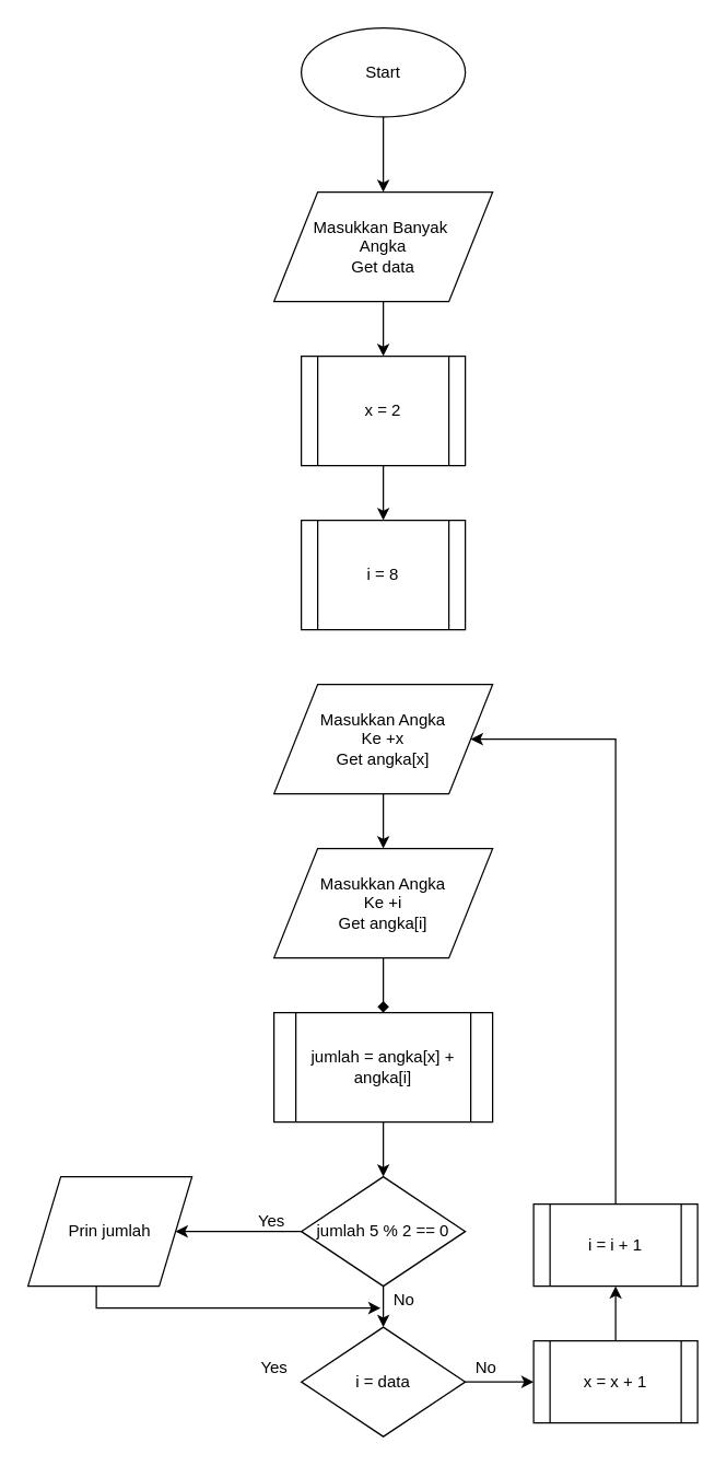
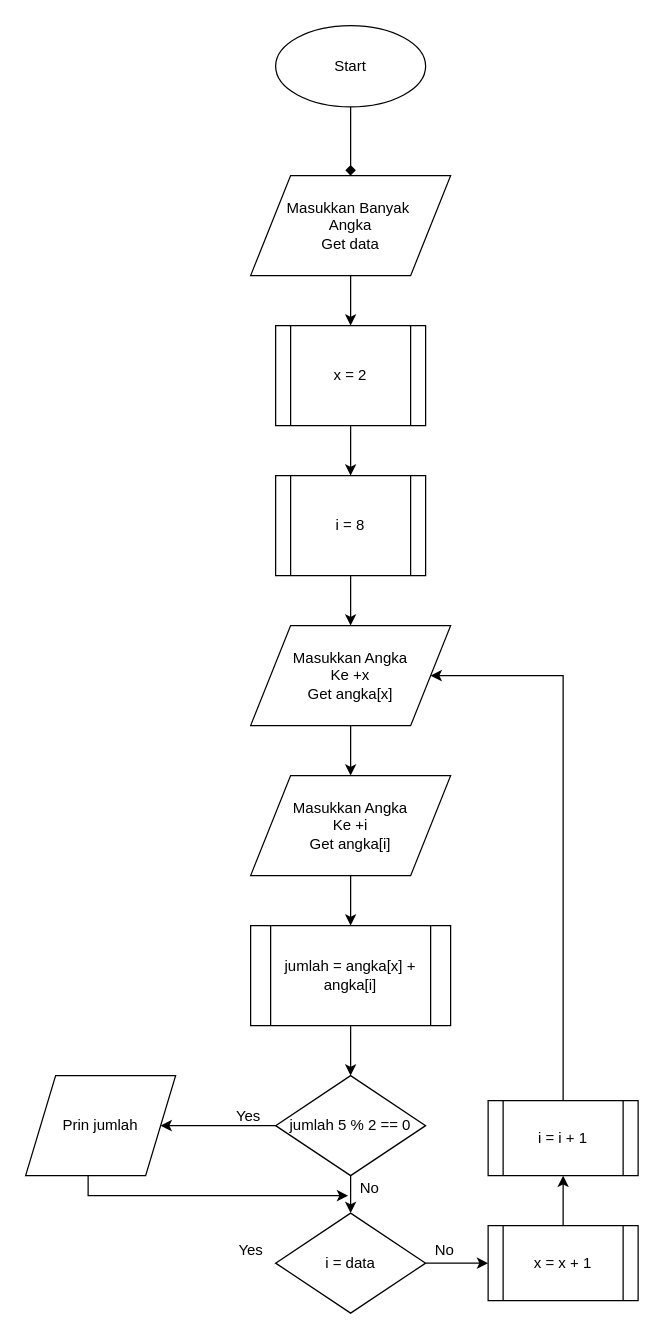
  <mxCell id="0" />
  <mxCell id="1" parent="0" />
- <mxCell id="2" value="" style="edgeStyle=orthogonalEdgeStyle;rounded=0;orthogonalLoop=1;jettySize=auto;html=1;" edge="1" parent="1" source="3" target="5"><mxGeometry relative="1" as="geometry" /></mxCell>
+ <mxCell id="2" value="" style="edgeStyle=orthogonalEdgeStyle;rounded=0;orthogonalLoop=1;jettySize=auto;html=1;endArrow=diamond;" edge="1" parent="1" source="3" target="5"><mxGeometry relative="1" as="geometry" /></mxCell>
  <mxCell id="3" value="Start" style="ellipse;whiteSpace=wrap;html=1;" vertex="1" parent="1"><mxGeometry x="220" y="20" width="120" height="65" as="geometry" /></mxCell>
  <mxCell id="4" value="" style="edgeStyle=orthogonalEdgeStyle;rounded=0;orthogonalLoop=1;jettySize=auto;html=1;" edge="1" parent="1" source="5" target="7"><mxGeometry relative="1" as="geometry" /></mxCell>
  <mxCell id="5" value="Masukkan Banyak&amp;nbsp;&lt;br&gt;Angka&lt;br&gt;Get data" style="shape=parallelogram;perimeter=parallelogramPerimeter;whiteSpace=wrap;html=1;" vertex="1" parent="1"><mxGeometry x="200" y="140" width="160" height="80" as="geometry" /></mxCell>
  <mxCell id="6" value="" style="edgeStyle=orthogonalEdgeStyle;rounded=0;orthogonalLoop=1;jettySize=auto;html=1;" edge="1" parent="1" source="7" target="9"><mxGeometry relative="1" as="geometry" /></mxCell>
  <mxCell id="7" value="x = 2" style="shape=process;whiteSpace=wrap;html=1;backgroundOutline=1;" vertex="1" parent="1"><mxGeometry x="220" y="260" width="120" height="80" as="geometry" /></mxCell>
+ <mxCell id="8" value="" style="edgeStyle=orthogonalEdgeStyle;rounded=0;orthogonalLoop=1;jettySize=auto;html=1;" edge="1" parent="1" source="9" target="11"><mxGeometry relative="1" as="geometry" /></mxCell>
  <mxCell id="9" value="i = 8" style="shape=process;whiteSpace=wrap;html=1;backgroundOutline=1;" vertex="1" parent="1"><mxGeometry x="220" y="380" width="120" height="80" as="geometry" /></mxCell>
  <mxCell id="10" value="" style="edgeStyle=orthogonalEdgeStyle;rounded=0;orthogonalLoop=1;jettySize=auto;html=1;" edge="1" parent="1" source="11" target="13"><mxGeometry relative="1" as="geometry" /></mxCell>
  <mxCell id="11" value="Masukkan Angka&lt;br&gt;Ke +x&lt;br&gt;Get angka[x]" style="shape=parallelogram;perimeter=parallelogramPerimeter;whiteSpace=wrap;html=1;" vertex="1" parent="1"><mxGeometry x="200" y="500" width="160" height="80" as="geometry" /></mxCell>
- <mxCell id="12" value="" style="edgeStyle=orthogonalEdgeStyle;rounded=0;orthogonalLoop=1;jettySize=auto;html=1;endArrow=diamond;" edge="1" parent="1" source="13" target="15"><mxGeometry relative="1" as="geometry" /></mxCell>
+ <mxCell id="12" value="" style="edgeStyle=orthogonalEdgeStyle;rounded=0;orthogonalLoop=1;jettySize=auto;html=1;" edge="1" parent="1" source="13" target="15"><mxGeometry relative="1" as="geometry" /></mxCell>
  <mxCell id="13" value="Masukkan Angka&lt;br&gt;Ke +i&lt;br&gt;Get angka[i]" style="shape=parallelogram;perimeter=parallelogramPerimeter;whiteSpace=wrap;html=1;" vertex="1" parent="1"><mxGeometry x="200" y="620" width="160" height="80" as="geometry" /></mxCell>
  <mxCell id="14" value="" style="edgeStyle=orthogonalEdgeStyle;rounded=0;orthogonalLoop=1;jettySize=auto;html=1;" edge="1" parent="1" source="15" target="18"><mxGeometry relative="1" as="geometry" /></mxCell>
  <mxCell id="15" value="jumlah = angka[x] + angka[i]" style="shape=process;whiteSpace=wrap;html=1;backgroundOutline=1;" vertex="1" parent="1"><mxGeometry x="200" y="740" width="160" height="80" as="geometry" /></mxCell>
  <mxCell id="16" style="edgeStyle=orthogonalEdgeStyle;rounded=0;orthogonalLoop=1;jettySize=auto;html=1;" edge="1" parent="1" source="18" target="20"><mxGeometry relative="1" as="geometry" /></mxCell>
  <mxCell id="17" value="" style="edgeStyle=orthogonalEdgeStyle;rounded=0;orthogonalLoop=1;jettySize=auto;html=1;" edge="1" parent="1" source="18" target="23"><mxGeometry relative="1" as="geometry" /></mxCell>
  <mxCell id="18" value="jumlah 5 % 2 == 0" style="rhombus;whiteSpace=wrap;html=1;" vertex="1" parent="1"><mxGeometry x="220" y="860" width="120" height="80" as="geometry" /></mxCell>
  <mxCell id="19" style="edgeStyle=orthogonalEdgeStyle;rounded=0;orthogonalLoop=1;jettySize=auto;html=1;entryX=-0.067;entryY=0.8;entryDx=0;entryDy=0;entryPerimeter=0;" edge="1" parent="1" source="20" target="24"><mxGeometry relative="1" as="geometry"><Array as="points"><mxPoint x="70" y="956" /></Array></mxGeometry></mxCell>
  <mxCell id="20" value="Prin jumlah" style="shape=parallelogram;perimeter=parallelogramPerimeter;whiteSpace=wrap;html=1;" vertex="1" parent="1"><mxGeometry x="20" y="860" width="120" height="80" as="geometry" /></mxCell>
  <mxCell id="21" value="Yes" style="text;html=1;align=center;verticalAlign=middle;resizable=0;points=[];autosize=1;" vertex="1" parent="1"><mxGeometry x="178" y="883" width="40" height="20" as="geometry" /></mxCell>
  <mxCell id="22" value="" style="edgeStyle=orthogonalEdgeStyle;rounded=0;orthogonalLoop=1;jettySize=auto;html=1;" edge="1" parent="1" source="23" target="27"><mxGeometry relative="1" as="geometry" /></mxCell>
  <mxCell id="23" value="i = data" style="rhombus;whiteSpace=wrap;html=1;" vertex="1" parent="1"><mxGeometry x="220" y="970" width="120" height="80" as="geometry" /></mxCell>
  <mxCell id="24" value="No" style="text;html=1;align=center;verticalAlign=middle;resizable=0;points=[];autosize=1;" vertex="1" parent="1"><mxGeometry x="280" y="940" width="30" height="20" as="geometry" /></mxCell>
  <mxCell id="25" value="Yes" style="text;html=1;align=center;verticalAlign=middle;resizable=0;points=[];autosize=1;" vertex="1" parent="1"><mxGeometry x="180" y="990" width="40" height="20" as="geometry" /></mxCell>
  <mxCell id="26" value="" style="edgeStyle=orthogonalEdgeStyle;rounded=0;orthogonalLoop=1;jettySize=auto;html=1;" edge="1" parent="1" source="27" target="29"><mxGeometry relative="1" as="geometry" /></mxCell>
  <mxCell id="27" value="x = x + 1" style="shape=process;whiteSpace=wrap;html=1;backgroundOutline=1;" vertex="1" parent="1"><mxGeometry x="390" y="980" width="120" height="60" as="geometry" /></mxCell>
  <mxCell id="28" style="edgeStyle=orthogonalEdgeStyle;rounded=0;orthogonalLoop=1;jettySize=auto;html=1;entryX=1;entryY=0.5;entryDx=0;entryDy=0;" edge="1" parent="1" source="29" target="11"><mxGeometry relative="1" as="geometry"><Array as="points"><mxPoint x="450" y="540" /></Array></mxGeometry></mxCell>
  <mxCell id="29" value="i = i + 1" style="shape=process;whiteSpace=wrap;html=1;backgroundOutline=1;" vertex="1" parent="1"><mxGeometry x="390" y="880" width="120" height="60" as="geometry" /></mxCell>
  <mxCell id="30" value="No" style="text;html=1;align=center;verticalAlign=middle;resizable=0;points=[];autosize=1;" vertex="1" parent="1"><mxGeometry x="340" y="990" width="30" height="20" as="geometry" /></mxCell>
